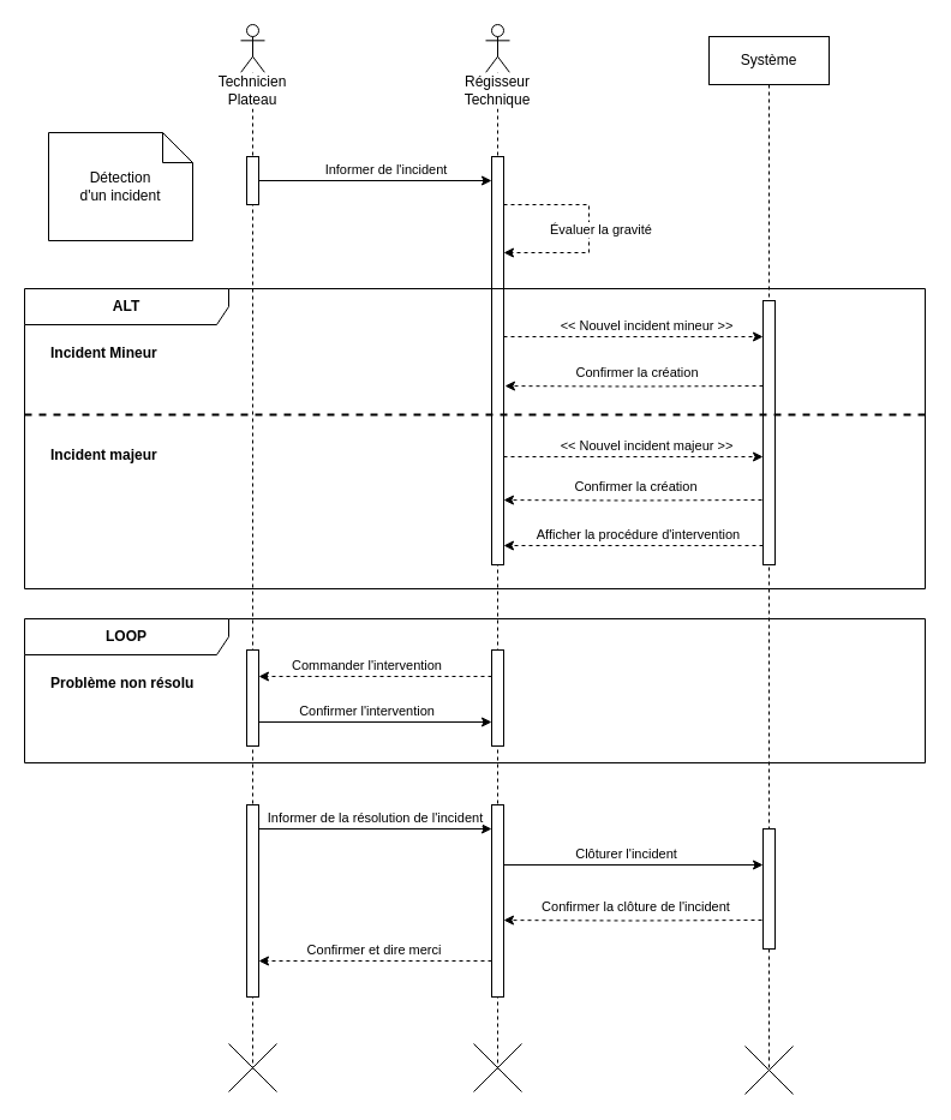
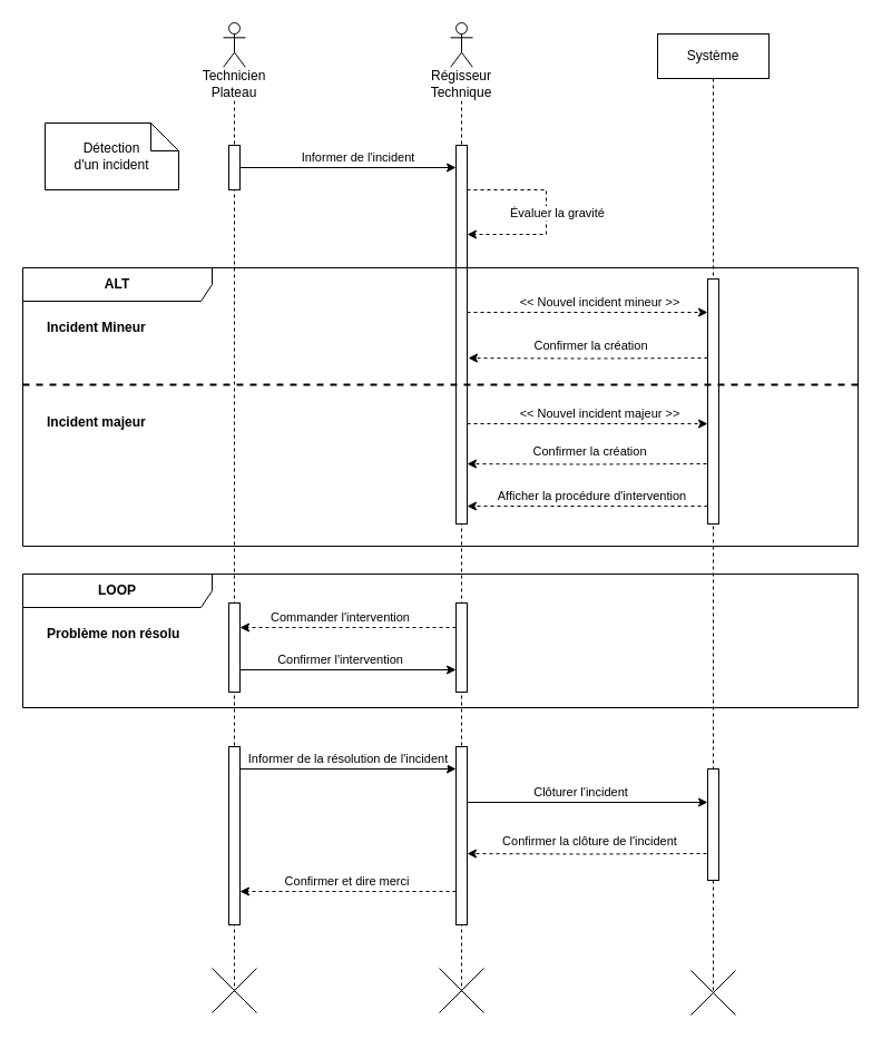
  <mxCell id="0" />
  <mxCell id="1" parent="0" />
  <mxCell id="2" value="Système" style="shape=umlLifeline;perimeter=lifelinePerimeter;whiteSpace=wrap;html=1;container=1;dropTarget=0;collapsible=0;recursiveResize=0;outlineConnect=0;portConstraint=eastwest;newEdgeStyle={&quot;edgeStyle&quot;:&quot;elbowEdgeStyle&quot;,&quot;elbow&quot;:&quot;vertical&quot;,&quot;curved&quot;:0,&quot;rounded&quot;:0};" vertex="1" parent="1"><mxGeometry x="590" y="30" width="100" height="860" as="geometry" /></mxCell>
  <mxCell id="3" value="" style="shape=umlDestroy;dashed=0;targetShapes=umlLifeline;" vertex="1" parent="2"><mxGeometry x="30" y="841" width="40" height="40" as="geometry" /></mxCell>
  <mxCell id="4" value="" style="html=1;points=[[0,0,0,0,5],[0,1,0,0,-5],[1,0,0,0,5],[1,1,0,0,-5]];perimeter=orthogonalPerimeter;outlineConnect=0;targetShapes=umlLifeline;portConstraint=eastwest;newEdgeStyle={&quot;curved&quot;:0,&quot;rounded&quot;:0};" vertex="1" parent="2"><mxGeometry x="45" y="220" width="10" height="220" as="geometry" /></mxCell>
  <mxCell id="5" value="" style="html=1;points=[[0,0,0,0,5],[0,1,0,0,-5],[1,0,0,0,5],[1,1,0,0,-5]];perimeter=orthogonalPerimeter;outlineConnect=0;targetShapes=umlLifeline;portConstraint=eastwest;newEdgeStyle={&quot;curved&quot;:0,&quot;rounded&quot;:0};" vertex="1" parent="2"><mxGeometry x="45" y="660" width="10" height="100" as="geometry" /></mxCell>
  <mxCell id="6" value="" style="shape=umlLifeline;perimeter=lifelinePerimeter;whiteSpace=wrap;html=1;container=1;dropTarget=0;collapsible=0;recursiveResize=0;outlineConnect=0;portConstraint=eastwest;newEdgeStyle={&quot;curved&quot;:0,&quot;rounded&quot;:0};participant=umlActor;" vertex="1" parent="1"><mxGeometry x="200" y="20" width="20" height="870" as="geometry" /></mxCell>
  <mxCell id="7" value="" style="html=1;points=[[0,0,0,0,5],[0,1,0,0,-5],[1,0,0,0,5],[1,1,0,0,-5]];perimeter=orthogonalPerimeter;outlineConnect=0;targetShapes=umlLifeline;portConstraint=eastwest;newEdgeStyle={&quot;curved&quot;:0,&quot;rounded&quot;:0};" vertex="1" parent="6"><mxGeometry x="5" y="110" width="10" height="40" as="geometry" /></mxCell>
  <mxCell id="8" value="" style="html=1;points=[[0,0,0,0,5],[0,1,0,0,-5],[1,0,0,0,5],[1,1,0,0,-5]];perimeter=orthogonalPerimeter;outlineConnect=0;targetShapes=umlLifeline;portConstraint=eastwest;newEdgeStyle={&quot;curved&quot;:0,&quot;rounded&quot;:0};" vertex="1" parent="6"><mxGeometry x="5" y="521" width="10" height="80" as="geometry" /></mxCell>
  <mxCell id="9" value="" style="html=1;points=[[0,0,0,0,5],[0,1,0,0,-5],[1,0,0,0,5],[1,1,0,0,-5]];perimeter=orthogonalPerimeter;outlineConnect=0;targetShapes=umlLifeline;portConstraint=eastwest;newEdgeStyle={&quot;curved&quot;:0,&quot;rounded&quot;:0};" vertex="1" parent="6"><mxGeometry x="5" y="650" width="10" height="160" as="geometry" /></mxCell>
  <mxCell id="10" value="" style="shape=umlLifeline;perimeter=lifelinePerimeter;whiteSpace=wrap;html=1;container=1;dropTarget=0;collapsible=0;recursiveResize=0;outlineConnect=0;portConstraint=eastwest;newEdgeStyle={&quot;curved&quot;:0,&quot;rounded&quot;:0};participant=umlActor;" vertex="1" parent="1"><mxGeometry x="404" y="20" width="20" height="870" as="geometry" /></mxCell>
  <mxCell id="11" value="" style="html=1;points=[[0,0,0,0,5],[0,1,0,0,-5],[1,0,0,0,5],[1,1,0,0,-5]];perimeter=orthogonalPerimeter;outlineConnect=0;targetShapes=umlLifeline;portConstraint=eastwest;newEdgeStyle={&quot;curved&quot;:0,&quot;rounded&quot;:0};" vertex="1" parent="10"><mxGeometry x="5" y="110" width="10" height="340" as="geometry" /></mxCell>
  <mxCell id="12" style="edgeStyle=orthogonalEdgeStyle;rounded=0;orthogonalLoop=1;jettySize=auto;html=1;curved=0;dashed=1;" edge="1" parent="10"><mxGeometry relative="1" as="geometry"><mxPoint x="15" y="150" as="sourcePoint" /><mxPoint x="15" y="190.02" as="targetPoint" /><Array as="points"><mxPoint x="86" y="150" /><mxPoint x="86" y="190" /></Array></mxGeometry></mxCell>
  <mxCell id="13" value="Évaluer la gravité" style="edgeLabel;html=1;align=center;verticalAlign=middle;resizable=0;points=[];" vertex="1" connectable="0" parent="12"><mxGeometry x="0.354" y="-1" relative="1" as="geometry"><mxPoint x="22" y="-19" as="offset" /></mxGeometry></mxCell>
  <mxCell id="14" value="" style="html=1;points=[[0,0,0,0,5],[0,1,0,0,-5],[1,0,0,0,5],[1,1,0,0,-5]];perimeter=orthogonalPerimeter;outlineConnect=0;targetShapes=umlLifeline;portConstraint=eastwest;newEdgeStyle={&quot;curved&quot;:0,&quot;rounded&quot;:0};" vertex="1" parent="10"><mxGeometry x="5" y="650" width="10" height="160" as="geometry" /></mxCell>
  <mxCell id="15" value="" style="shape=umlDestroy;dashed=0;targetShapes=umlLifeline;" vertex="1" parent="1"><mxGeometry x="394" y="869" width="40" height="40" as="geometry" /></mxCell>
  <mxCell id="16" value="" style="shape=umlDestroy;dashed=0;targetShapes=umlLifeline;" vertex="1" parent="1"><mxGeometry x="190" y="869" width="40" height="40" as="geometry" /></mxCell>
  <mxCell id="17" value="Technicien&lt;div&gt;Plateau&lt;/div&gt;" style="text;html=1;align=center;verticalAlign=middle;whiteSpace=wrap;rounded=0;fillColor=default;" vertex="1" parent="1"><mxGeometry x="180" y="60" width="60" height="30" as="geometry" /></mxCell>
  <mxCell id="18" value="Régisseur&lt;div&gt;Technique&lt;/div&gt;" style="text;html=1;align=center;verticalAlign=middle;whiteSpace=wrap;rounded=0;fillColor=default;" vertex="1" parent="1"><mxGeometry x="384" y="60" width="60" height="30" as="geometry" /></mxCell>
- <mxCell id="19" value="Détection&lt;div&gt;d'un incident&lt;/div&gt;" style="shape=note2;boundedLbl=1;whiteSpace=wrap;html=1;size=25;verticalAlign=middle;align=center;" vertex="1" parent="1"><mxGeometry x="40" y="110" width="120" height="90" as="geometry" /></mxCell>
+ <mxCell id="19" value="Détection&lt;div&gt;d'un incident&lt;/div&gt;" style="shape=note2;boundedLbl=1;whiteSpace=wrap;html=1;size=25;verticalAlign=middle;align=center;" vertex="1" parent="1"><mxGeometry x="40" y="110" width="120" height="60" as="geometry" /></mxCell>
  <mxCell id="20" style="edgeStyle=orthogonalEdgeStyle;rounded=0;orthogonalLoop=1;jettySize=auto;html=1;curved=0;" edge="1" parent="1"><mxGeometry relative="1" as="geometry"><mxPoint x="215" y="150" as="sourcePoint" /><mxPoint x="409" y="150" as="targetPoint" /></mxGeometry></mxCell>
  <mxCell id="21" value="Informer de l'incident" style="edgeLabel;html=1;align=center;verticalAlign=middle;resizable=0;points=[];" vertex="1" connectable="0" parent="20"><mxGeometry x="0.144" y="-2" relative="1" as="geometry"><mxPoint x="-6" y="-12" as="offset" /></mxGeometry></mxCell>
  <mxCell id="22" value="&lt;b&gt;ALT&lt;/b&gt;" style="shape=umlFrame;whiteSpace=wrap;html=1;pointerEvents=0;recursiveResize=0;container=1;collapsible=0;width=170;" vertex="1" parent="1"><mxGeometry x="20" y="240" width="750" height="250" as="geometry" /></mxCell>
  <mxCell id="23" value="&lt;b&gt;Incident Mineur&lt;/b&gt;" style="text;html=1;" vertex="1" parent="22"><mxGeometry width="100" height="20" relative="1" as="geometry"><mxPoint x="20" y="40" as="offset" /></mxGeometry></mxCell>
  <mxCell id="24" value="&lt;b&gt;Incident majeur&lt;/b&gt;" style="line;strokeWidth=2;dashed=1;labelPosition=center;verticalLabelPosition=bottom;align=left;verticalAlign=top;spacingLeft=20;spacingTop=15;html=1;whiteSpace=wrap;" vertex="1" parent="22"><mxGeometry y="100" width="750" height="10" as="geometry" /></mxCell>
  <mxCell id="25" style="edgeStyle=orthogonalEdgeStyle;rounded=0;orthogonalLoop=1;jettySize=auto;html=1;curved=0;dashed=1;" edge="1" parent="1"><mxGeometry relative="1" as="geometry"><mxPoint x="419" y="280" as="sourcePoint" /><mxPoint x="635" y="280" as="targetPoint" /></mxGeometry></mxCell>
  <mxCell id="26" value="&amp;lt;&amp;lt; Nouvel incident mineur &amp;gt;&amp;gt;" style="edgeLabel;html=1;align=center;verticalAlign=middle;resizable=0;points=[];" vertex="1" connectable="0" parent="25"><mxGeometry x="0.144" y="-2" relative="1" as="geometry"><mxPoint x="-6" y="-12" as="offset" /></mxGeometry></mxCell>
  <mxCell id="27" style="edgeStyle=orthogonalEdgeStyle;rounded=0;orthogonalLoop=1;jettySize=auto;html=1;curved=0;dashed=1;" edge="1" parent="1"><mxGeometry relative="1" as="geometry"><mxPoint x="419" y="380" as="sourcePoint" /><mxPoint x="635" y="380" as="targetPoint" /></mxGeometry></mxCell>
  <mxCell id="28" value="&amp;lt;&amp;lt; Nouvel incident majeur &amp;gt;&amp;gt;" style="edgeLabel;html=1;align=center;verticalAlign=middle;resizable=0;points=[];" vertex="1" connectable="0" parent="27"><mxGeometry x="0.144" y="-2" relative="1" as="geometry"><mxPoint x="-6" y="-12" as="offset" /></mxGeometry></mxCell>
  <mxCell id="29" style="edgeStyle=orthogonalEdgeStyle;rounded=0;orthogonalLoop=1;jettySize=auto;html=1;curved=0;dashed=1;" edge="1" parent="1"><mxGeometry relative="1" as="geometry"><mxPoint x="635" y="454" as="sourcePoint" /><mxPoint x="419" y="454" as="targetPoint" /></mxGeometry></mxCell>
  <mxCell id="30" value="Afficher la procédure d'intervention" style="edgeLabel;html=1;align=center;verticalAlign=middle;resizable=0;points=[];" vertex="1" connectable="0" parent="29"><mxGeometry x="0.262" y="-1" relative="1" as="geometry"><mxPoint x="31" y="-9" as="offset" /></mxGeometry></mxCell>
  <mxCell id="31" value="&lt;b&gt;LOOP&lt;/b&gt;" style="shape=umlFrame;whiteSpace=wrap;html=1;pointerEvents=0;recursiveResize=0;container=1;collapsible=0;width=170;" vertex="1" parent="1"><mxGeometry x="20" y="515" width="750" height="120" as="geometry" /></mxCell>
  <mxCell id="32" value="&lt;b&gt;Problème non résolu&lt;/b&gt;" style="text;html=1;" vertex="1" parent="31"><mxGeometry width="100" height="20" relative="1" as="geometry"><mxPoint x="20" y="40" as="offset" /></mxGeometry></mxCell>
  <mxCell id="33" value="" style="html=1;points=[[0,0,0,0,5],[0,1,0,0,-5],[1,0,0,0,5],[1,1,0,0,-5]];perimeter=orthogonalPerimeter;outlineConnect=0;targetShapes=umlLifeline;portConstraint=eastwest;newEdgeStyle={&quot;curved&quot;:0,&quot;rounded&quot;:0};" vertex="1" parent="31"><mxGeometry x="389" y="26" width="10" height="80" as="geometry" /></mxCell>
  <mxCell id="34" style="edgeStyle=orthogonalEdgeStyle;rounded=0;orthogonalLoop=1;jettySize=auto;html=1;curved=0;entryX=1.1;entryY=0.682;entryDx=0;entryDy=0;entryPerimeter=0;dashed=1;" edge="1" parent="1"><mxGeometry relative="1" as="geometry"><mxPoint x="635" y="321" as="sourcePoint" /><mxPoint x="420" y="321.06" as="targetPoint" /></mxGeometry></mxCell>
  <mxCell id="35" value="Confirmer la création" style="edgeLabel;html=1;align=center;verticalAlign=middle;resizable=0;points=[];" vertex="1" connectable="0" parent="34"><mxGeometry x="-0.256" y="-3" relative="1" as="geometry"><mxPoint x="-25" y="-9" as="offset" /></mxGeometry></mxCell>
  <mxCell id="36" style="edgeStyle=orthogonalEdgeStyle;rounded=0;orthogonalLoop=1;jettySize=auto;html=1;curved=0;entryX=1.1;entryY=0.682;entryDx=0;entryDy=0;entryPerimeter=0;dashed=1;" edge="1" parent="1"><mxGeometry relative="1" as="geometry"><mxPoint x="634" y="416" as="sourcePoint" /><mxPoint x="419" y="416.06" as="targetPoint" /></mxGeometry></mxCell>
  <mxCell id="37" value="Confirmer la création" style="edgeLabel;html=1;align=center;verticalAlign=middle;resizable=0;points=[];" vertex="1" connectable="0" parent="36"><mxGeometry x="-0.256" y="-3" relative="1" as="geometry"><mxPoint x="-25" y="-9" as="offset" /></mxGeometry></mxCell>
  <mxCell id="38" style="edgeStyle=orthogonalEdgeStyle;rounded=0;orthogonalLoop=1;jettySize=auto;html=1;curved=0;dashed=1;" edge="1" parent="1"><mxGeometry relative="1" as="geometry"><mxPoint x="409" y="563" as="sourcePoint" /><mxPoint x="215" y="563" as="targetPoint" /></mxGeometry></mxCell>
  <mxCell id="39" value="Commander l'intervention" style="edgeLabel;html=1;align=center;verticalAlign=middle;resizable=0;points=[];" vertex="1" connectable="0" parent="38"><mxGeometry x="0.295" y="-1" relative="1" as="geometry"><mxPoint x="21" y="-9" as="offset" /></mxGeometry></mxCell>
  <mxCell id="40" style="edgeStyle=orthogonalEdgeStyle;rounded=0;orthogonalLoop=1;jettySize=auto;html=1;curved=0;" edge="1" parent="1"><mxGeometry relative="1" as="geometry"><mxPoint x="215" y="601" as="sourcePoint" /><mxPoint x="409" y="601" as="targetPoint" /></mxGeometry></mxCell>
  <mxCell id="41" value="Confirmer l'intervention" style="edgeLabel;html=1;align=center;verticalAlign=middle;resizable=0;points=[];" vertex="1" connectable="0" parent="40"><mxGeometry x="0.211" y="3" relative="1" as="geometry"><mxPoint x="-28" y="-7" as="offset" /></mxGeometry></mxCell>
  <mxCell id="42" style="edgeStyle=orthogonalEdgeStyle;rounded=0;orthogonalLoop=1;jettySize=auto;html=1;curved=0;" edge="1" parent="1"><mxGeometry relative="1" as="geometry"><mxPoint x="215" y="690" as="sourcePoint" /><mxPoint x="409" y="690" as="targetPoint" /></mxGeometry></mxCell>
  <mxCell id="43" value="Informer de la résolution de l'incident" style="edgeLabel;html=1;align=center;verticalAlign=middle;resizable=0;points=[];" vertex="1" connectable="0" parent="42"><mxGeometry x="0.16" relative="1" as="geometry"><mxPoint x="-17" y="-10" as="offset" /></mxGeometry></mxCell>
  <mxCell id="44" style="edgeStyle=orthogonalEdgeStyle;rounded=0;orthogonalLoop=1;jettySize=auto;html=1;curved=0;" edge="1" parent="1"><mxGeometry relative="1" as="geometry"><mxPoint x="419" y="720" as="sourcePoint" /><mxPoint x="635" y="720" as="targetPoint" /></mxGeometry></mxCell>
  <mxCell id="45" value="Clôturer l'incident" style="edgeLabel;html=1;align=center;verticalAlign=middle;resizable=0;points=[];" vertex="1" connectable="0" parent="44"><mxGeometry x="-0.265" y="1" relative="1" as="geometry"><mxPoint x="22" y="-9" as="offset" /></mxGeometry></mxCell>
  <mxCell id="46" style="edgeStyle=orthogonalEdgeStyle;rounded=0;orthogonalLoop=1;jettySize=auto;html=1;curved=0;entryX=1.1;entryY=0.682;entryDx=0;entryDy=0;entryPerimeter=0;dashed=1;" edge="1" parent="1"><mxGeometry relative="1" as="geometry"><mxPoint x="634" y="766" as="sourcePoint" /><mxPoint x="419" y="766.06" as="targetPoint" /></mxGeometry></mxCell>
  <mxCell id="47" value="Confirmer la clôture de l'incident" style="edgeLabel;html=1;align=center;verticalAlign=middle;resizable=0;points=[];" vertex="1" connectable="0" parent="46"><mxGeometry x="-0.256" y="-3" relative="1" as="geometry"><mxPoint x="-25" y="-9" as="offset" /></mxGeometry></mxCell>
  <mxCell id="48" style="edgeStyle=orthogonalEdgeStyle;rounded=0;orthogonalLoop=1;jettySize=auto;html=1;curved=0;dashed=1;" edge="1" parent="1"><mxGeometry relative="1" as="geometry"><mxPoint x="409" y="800" as="sourcePoint" /><mxPoint x="215" y="800" as="targetPoint" /></mxGeometry></mxCell>
  <mxCell id="49" value="Confirmer et dire merci" style="edgeLabel;html=1;align=center;verticalAlign=middle;resizable=0;points=[];" vertex="1" connectable="0" parent="48"><mxGeometry x="-0.229" y="1" relative="1" as="geometry"><mxPoint x="-24" y="-11" as="offset" /></mxGeometry></mxCell>
